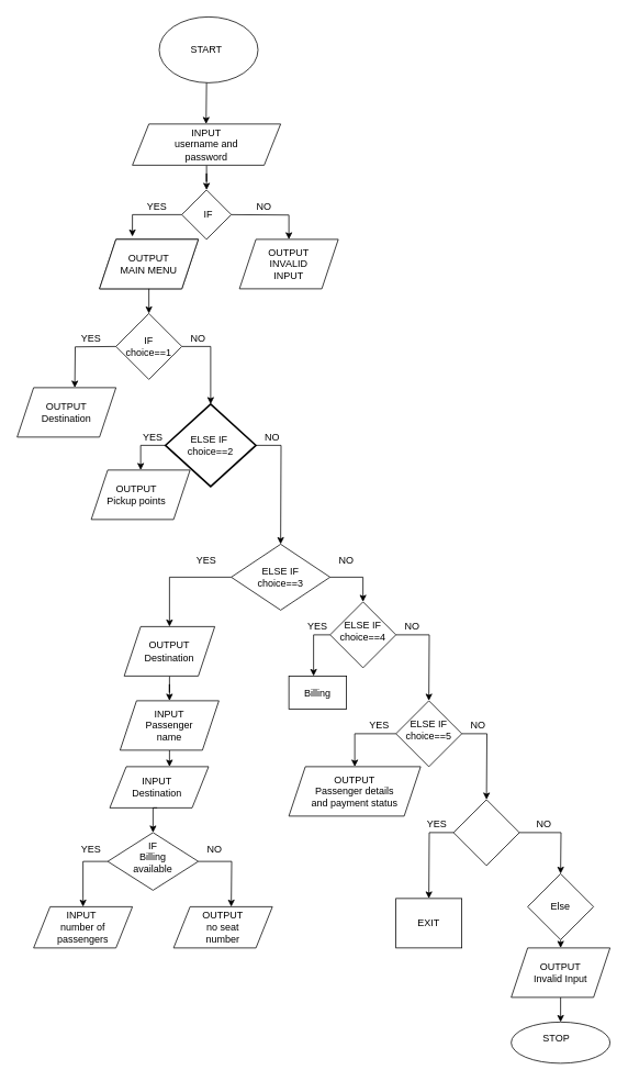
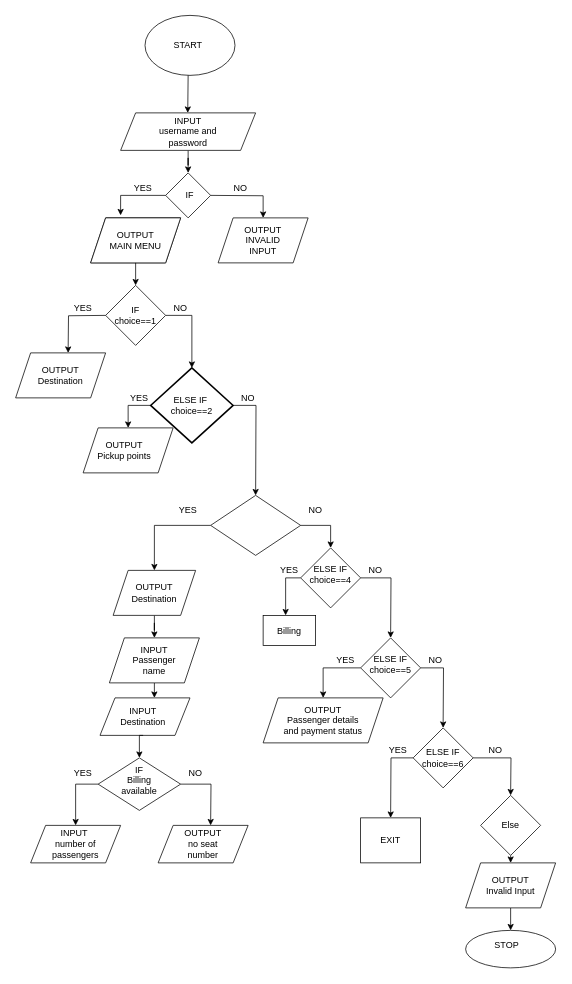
  <mxCell id="0" />
  <mxCell id="1" parent="0" />
  <mxCell id="2" value="" style="ellipse;whiteSpace=wrap;html=1;" parent="1" vertex="1"><mxGeometry x="192.5" y="20" width="120" height="80" as="geometry" /></mxCell>
  <mxCell id="3" value="START" style="text;html=1;strokeColor=none;fillColor=none;align=center;verticalAlign=middle;whiteSpace=wrap;rounded=0;" parent="1" vertex="1"><mxGeometry x="230" y="50" width="40" height="20" as="geometry" /></mxCell>
  <mxCell id="4" style="edgeStyle=orthogonalEdgeStyle;rounded=0;orthogonalLoop=1;jettySize=auto;html=1;exitX=0.5;exitY=1;exitDx=0;exitDy=0;" parent="1" source="5" target="8" edge="1"><mxGeometry relative="1" as="geometry"><mxPoint x="250" y="240" as="targetPoint" /></mxGeometry></mxCell>
  <mxCell id="5" value="" style="shape=parallelogram;perimeter=parallelogramPerimeter;whiteSpace=wrap;html=1;fixedSize=1;" parent="1" vertex="1"><mxGeometry x="160" y="150" width="180" height="50" as="geometry" /></mxCell>
  <mxCell id="6" value="" style="endArrow=classic;html=1;" parent="1" edge="1"><mxGeometry width="50" height="50" relative="1" as="geometry"><mxPoint x="250" y="100" as="sourcePoint" /><mxPoint x="249.5" y="150" as="targetPoint" /></mxGeometry></mxCell>
  <mxCell id="7" value="INPUT&lt;br&gt;username and password" style="text;html=1;strokeColor=none;fillColor=none;align=center;verticalAlign=middle;whiteSpace=wrap;rounded=0;" parent="1" vertex="1"><mxGeometry x="190" y="160" width="120" height="30" as="geometry" /></mxCell>
  <mxCell id="8" value="" style="rhombus;whiteSpace=wrap;html=1;" parent="1" vertex="1"><mxGeometry x="220" y="230" width="60" height="60" as="geometry" /></mxCell>
  <mxCell id="9" style="edgeStyle=orthogonalEdgeStyle;rounded=0;orthogonalLoop=1;jettySize=auto;html=1;" parent="1" target="14" edge="1"><mxGeometry relative="1" as="geometry"><mxPoint x="350" y="320" as="targetPoint" /><mxPoint x="280" y="260" as="sourcePoint" /></mxGeometry></mxCell>
  <mxCell id="10" style="edgeStyle=orthogonalEdgeStyle;rounded=0;orthogonalLoop=1;jettySize=auto;html=1;exitX=0;exitY=0.5;exitDx=0;exitDy=0;entryX=0.333;entryY=-0.057;entryDx=0;entryDy=0;entryPerimeter=0;" parent="1" source="8" target="13" edge="1"><mxGeometry relative="1" as="geometry"><mxPoint x="160" y="320" as="targetPoint" /></mxGeometry></mxCell>
  <mxCell id="11" value="IF" style="text;html=1;strokeColor=none;fillColor=none;align=center;verticalAlign=middle;whiteSpace=wrap;rounded=0;" parent="1" vertex="1"><mxGeometry x="235" y="230" width="35" height="60" as="geometry" /></mxCell>
  <mxCell id="12" value="" style="shape=parallelogram;perimeter=parallelogramPerimeter;whiteSpace=wrap;html=1;fixedSize=1;" parent="1" vertex="1"><mxGeometry x="120" y="290" width="120" height="60" as="geometry" /></mxCell>
  <mxCell id="13" value="" style="shape=parallelogram;perimeter=parallelogramPerimeter;whiteSpace=wrap;html=1;fixedSize=1;" parent="1" vertex="1"><mxGeometry x="120" y="290" width="120" height="60" as="geometry" /></mxCell>
  <mxCell id="14" value="" style="shape=parallelogram;perimeter=parallelogramPerimeter;whiteSpace=wrap;html=1;fixedSize=1;" parent="1" vertex="1"><mxGeometry x="290" y="290" width="120" height="60" as="geometry" /></mxCell>
  <mxCell id="15" style="edgeStyle=orthogonalEdgeStyle;rounded=0;orthogonalLoop=1;jettySize=auto;html=1;" parent="1" edge="1"><mxGeometry relative="1" as="geometry"><mxPoint x="180" y="380" as="targetPoint" /><mxPoint x="180" y="350" as="sourcePoint" /></mxGeometry></mxCell>
  <mxCell id="16" value="OUTPUT&lt;br&gt;MAIN MENU" style="text;html=1;strokeColor=none;fillColor=none;align=center;verticalAlign=middle;whiteSpace=wrap;rounded=0;" parent="1" vertex="1"><mxGeometry x="140" y="300" width="80" height="40" as="geometry" /></mxCell>
  <mxCell id="17" value="OUTPUT&lt;br&gt;INVALID INPUT" style="text;html=1;strokeColor=none;fillColor=none;align=center;verticalAlign=middle;whiteSpace=wrap;rounded=0;" parent="1" vertex="1"><mxGeometry x="310" y="300" width="80" height="40" as="geometry" /></mxCell>
  <mxCell id="18" style="edgeStyle=orthogonalEdgeStyle;rounded=0;orthogonalLoop=1;jettySize=auto;html=1;exitX=1;exitY=0.5;exitDx=0;exitDy=0;" edge="1" parent="1" source="19" target="87"><mxGeometry relative="1" as="geometry"><mxPoint x="250" y="540" as="targetPoint" /></mxGeometry></mxCell>
  <mxCell id="19" value="" style="rhombus;whiteSpace=wrap;html=1;" parent="1" vertex="1"><mxGeometry x="140" y="380" width="80" height="80" as="geometry" /></mxCell>
  <mxCell id="20" style="edgeStyle=orthogonalEdgeStyle;rounded=0;orthogonalLoop=1;jettySize=auto;html=1;" parent="1" edge="1"><mxGeometry relative="1" as="geometry"><mxPoint x="90" y="470" as="targetPoint" /><mxPoint x="140" y="420" as="sourcePoint" /></mxGeometry></mxCell>
  <mxCell id="21" value="IF choice==1" style="text;html=1;strokeColor=none;fillColor=none;align=center;verticalAlign=middle;whiteSpace=wrap;rounded=0;" parent="1" vertex="1"><mxGeometry x="160" y="400" width="40" height="40" as="geometry" /></mxCell>
  <mxCell id="22" value="" style="shape=parallelogram;perimeter=parallelogramPerimeter;whiteSpace=wrap;html=1;fixedSize=1;" parent="1" vertex="1"><mxGeometry x="20" y="470" width="120" height="60" as="geometry" /></mxCell>
  <mxCell id="23" value="OUTPUT&lt;br&gt;Destination" style="text;html=1;strokeColor=none;fillColor=none;align=center;verticalAlign=middle;whiteSpace=wrap;rounded=0;" parent="1" vertex="1"><mxGeometry x="40" y="480" width="80" height="40" as="geometry" /></mxCell>
  <mxCell id="24" style="edgeStyle=orthogonalEdgeStyle;rounded=0;orthogonalLoop=1;jettySize=auto;html=1;exitX=0;exitY=0.5;exitDx=0;exitDy=0;" parent="1" source="26" target="29" edge="1"><mxGeometry relative="1" as="geometry"><mxPoint x="160" y="750" as="targetPoint" /></mxGeometry></mxCell>
  <mxCell id="25" style="edgeStyle=orthogonalEdgeStyle;rounded=0;orthogonalLoop=1;jettySize=auto;html=1;exitX=1;exitY=0.5;exitDx=0;exitDy=0;" parent="1" source="26" target="46" edge="1"><mxGeometry relative="1" as="geometry"><mxPoint x="440" y="750" as="targetPoint" /></mxGeometry></mxCell>
  <mxCell id="26" value="" style="rhombus;whiteSpace=wrap;html=1;" parent="1" vertex="1"><mxGeometry x="280" y="660" width="120" height="80" as="geometry" /></mxCell>
- <mxCell id="27" value="ELSE IF&lt;br&gt;choice==3" style="text;html=1;strokeColor=none;fillColor=none;align=center;verticalAlign=middle;whiteSpace=wrap;rounded=0;" parent="1" vertex="1"><mxGeometry x="310" y="680" width="60" height="40" as="geometry" /></mxCell>
  <mxCell id="28" style="edgeStyle=orthogonalEdgeStyle;rounded=0;orthogonalLoop=1;jettySize=auto;html=1;exitX=0.5;exitY=1;exitDx=0;exitDy=0;" parent="1" source="29" target="32" edge="1"><mxGeometry relative="1" as="geometry"><mxPoint x="205" y="850" as="targetPoint" /></mxGeometry></mxCell>
  <mxCell id="29" value="" style="shape=parallelogram;perimeter=parallelogramPerimeter;whiteSpace=wrap;html=1;fixedSize=1;" parent="1" vertex="1"><mxGeometry x="150" y="760" width="110" height="60" as="geometry" /></mxCell>
  <mxCell id="30" value="OUTPUT&lt;br&gt;Destination" style="text;html=1;strokeColor=none;fillColor=none;align=center;verticalAlign=middle;whiteSpace=wrap;rounded=0;" parent="1" vertex="1"><mxGeometry x="180" y="780" width="50" height="20" as="geometry" /></mxCell>
  <mxCell id="31" style="edgeStyle=orthogonalEdgeStyle;rounded=0;orthogonalLoop=1;jettySize=auto;html=1;exitX=0.5;exitY=1;exitDx=0;exitDy=0;" parent="1" source="32" edge="1"><mxGeometry relative="1" as="geometry"><mxPoint x="205" y="930" as="targetPoint" /></mxGeometry></mxCell>
  <mxCell id="32" value="" style="shape=parallelogram;perimeter=parallelogramPerimeter;whiteSpace=wrap;html=1;fixedSize=1;" parent="1" vertex="1"><mxGeometry x="145" y="850" width="120" height="60" as="geometry" /></mxCell>
  <mxCell id="33" value="INPUT&lt;br&gt;Passenger name" style="text;html=1;strokeColor=none;fillColor=none;align=center;verticalAlign=middle;whiteSpace=wrap;rounded=0;" parent="1" vertex="1"><mxGeometry x="160" y="860" width="90" height="40" as="geometry" /></mxCell>
  <mxCell id="34" value="" style="shape=parallelogram;perimeter=parallelogramPerimeter;whiteSpace=wrap;html=1;fixedSize=1;" parent="1" vertex="1"><mxGeometry x="132.5" y="930" width="120" height="50" as="geometry" /></mxCell>
  <mxCell id="35" style="edgeStyle=orthogonalEdgeStyle;rounded=0;orthogonalLoop=1;jettySize=auto;html=1;exitX=0.5;exitY=1;exitDx=0;exitDy=0;entryX=0.5;entryY=0;entryDx=0;entryDy=0;" parent="1" source="36" target="39" edge="1"><mxGeometry relative="1" as="geometry" /></mxCell>
  <mxCell id="36" value="INPUT&lt;br&gt;Destination" style="text;html=1;strokeColor=none;fillColor=none;align=center;verticalAlign=middle;whiteSpace=wrap;rounded=0;" parent="1" vertex="1"><mxGeometry x="150" y="930" width="80" height="50" as="geometry" /></mxCell>
  <mxCell id="37" style="edgeStyle=orthogonalEdgeStyle;rounded=0;orthogonalLoop=1;jettySize=auto;html=1;exitX=0;exitY=0.5;exitDx=0;exitDy=0;" parent="1" source="39" edge="1"><mxGeometry relative="1" as="geometry"><mxPoint x="100" y="1100" as="targetPoint" /><Array as="points"><mxPoint x="100" y="1045" /><mxPoint x="100" y="1090" /></Array></mxGeometry></mxCell>
  <mxCell id="38" style="edgeStyle=orthogonalEdgeStyle;rounded=0;orthogonalLoop=1;jettySize=auto;html=1;exitX=1;exitY=0.5;exitDx=0;exitDy=0;" parent="1" source="39" edge="1"><mxGeometry relative="1" as="geometry"><mxPoint x="280" y="1100" as="targetPoint" /></mxGeometry></mxCell>
  <mxCell id="39" value="" style="rhombus;whiteSpace=wrap;html=1;" parent="1" vertex="1"><mxGeometry x="130" y="1010" width="110" height="70" as="geometry" /></mxCell>
  <mxCell id="40" value="IF&lt;br&gt;Billing available" style="text;html=1;strokeColor=none;fillColor=none;align=center;verticalAlign=middle;whiteSpace=wrap;rounded=0;" parent="1" vertex="1"><mxGeometry x="150" y="1000" width="70" height="80" as="geometry" /></mxCell>
  <mxCell id="41" value="" style="shape=parallelogram;perimeter=parallelogramPerimeter;whiteSpace=wrap;html=1;fixedSize=1;" parent="1" vertex="1"><mxGeometry x="40" y="1100" width="120" height="50" as="geometry" /></mxCell>
  <mxCell id="42" value="" style="shape=parallelogram;perimeter=parallelogramPerimeter;whiteSpace=wrap;html=1;fixedSize=1;" parent="1" vertex="1"><mxGeometry x="210" y="1100" width="120" height="50" as="geometry" /></mxCell>
  <mxCell id="43" value="OUTPUT&lt;br&gt;no seat&lt;br&gt;number" style="text;html=1;strokeColor=none;fillColor=none;align=center;verticalAlign=middle;whiteSpace=wrap;rounded=0;" parent="1" vertex="1"><mxGeometry x="230" y="1100" width="80" height="50" as="geometry" /></mxCell>
  <mxCell id="44" style="edgeStyle=orthogonalEdgeStyle;rounded=0;orthogonalLoop=1;jettySize=auto;html=1;exitX=0;exitY=0.5;exitDx=0;exitDy=0;" parent="1" source="46" target="48" edge="1"><mxGeometry relative="1" as="geometry"><mxPoint x="380" y="830" as="targetPoint" /><Array as="points"><mxPoint x="380" y="770" /></Array></mxGeometry></mxCell>
  <mxCell id="45" style="edgeStyle=orthogonalEdgeStyle;rounded=0;orthogonalLoop=1;jettySize=auto;html=1;exitX=1;exitY=0.5;exitDx=0;exitDy=0;" parent="1" source="46" edge="1"><mxGeometry relative="1" as="geometry"><mxPoint x="520" y="850" as="targetPoint" /></mxGeometry></mxCell>
  <mxCell id="46" value="" style="rhombus;whiteSpace=wrap;html=1;" parent="1" vertex="1"><mxGeometry x="400" y="730" width="80" height="80" as="geometry" /></mxCell>
  <mxCell id="47" value="ELSE IF&lt;br&gt;choice==4" style="text;html=1;strokeColor=none;fillColor=none;align=center;verticalAlign=middle;whiteSpace=wrap;rounded=0;" parent="1" vertex="1"><mxGeometry x="410" y="750" width="60" height="30" as="geometry" /></mxCell>
  <mxCell id="48" value="" style="rounded=0;whiteSpace=wrap;html=1;" parent="1" vertex="1"><mxGeometry x="350" y="820" width="70" height="40" as="geometry" /></mxCell>
  <mxCell id="49" value="Billing" style="text;html=1;strokeColor=none;fillColor=none;align=center;verticalAlign=middle;whiteSpace=wrap;rounded=0;" parent="1" vertex="1"><mxGeometry x="340" y="840" width="90" as="geometry" /></mxCell>
  <mxCell id="50" style="edgeStyle=orthogonalEdgeStyle;rounded=0;orthogonalLoop=1;jettySize=auto;html=1;exitX=0;exitY=0.5;exitDx=0;exitDy=0;" parent="1" source="52" target="54" edge="1"><mxGeometry relative="1" as="geometry"><mxPoint x="450" y="940" as="targetPoint" /></mxGeometry></mxCell>
  <mxCell id="51" style="edgeStyle=orthogonalEdgeStyle;rounded=0;orthogonalLoop=1;jettySize=auto;html=1;exitX=1;exitY=0.5;exitDx=0;exitDy=0;" parent="1" source="52" edge="1"><mxGeometry relative="1" as="geometry"><mxPoint x="590" y="970" as="targetPoint" /></mxGeometry></mxCell>
  <mxCell id="52" value="" style="rhombus;whiteSpace=wrap;html=1;" parent="1" vertex="1"><mxGeometry x="480" y="850" width="80" height="80" as="geometry" /></mxCell>
  <mxCell id="53" value="ELSE IF&lt;br&gt;choice==5" style="text;html=1;strokeColor=none;fillColor=none;align=center;verticalAlign=middle;whiteSpace=wrap;rounded=0;" parent="1" vertex="1"><mxGeometry x="500" y="870" width="40" height="30" as="geometry" /></mxCell>
  <mxCell id="54" value="" style="shape=parallelogram;perimeter=parallelogramPerimeter;whiteSpace=wrap;html=1;fixedSize=1;" parent="1" vertex="1"><mxGeometry x="350" y="930" width="160" height="60" as="geometry" /></mxCell>
  <mxCell id="55" value="OUTPUT&lt;br&gt;Passenger details&lt;br&gt;and payment status" style="text;html=1;strokeColor=none;fillColor=none;align=center;verticalAlign=middle;whiteSpace=wrap;rounded=0;" parent="1" vertex="1"><mxGeometry x="370" y="930" width="120" height="60" as="geometry" /></mxCell>
  <mxCell id="56" style="edgeStyle=orthogonalEdgeStyle;rounded=0;orthogonalLoop=1;jettySize=auto;html=1;exitX=0;exitY=0.5;exitDx=0;exitDy=0;" parent="1" source="58" edge="1"><mxGeometry relative="1" as="geometry"><mxPoint x="520" y="1090" as="targetPoint" /></mxGeometry></mxCell>
  <mxCell id="57" style="edgeStyle=orthogonalEdgeStyle;rounded=0;orthogonalLoop=1;jettySize=auto;html=1;exitX=1;exitY=0.5;exitDx=0;exitDy=0;" parent="1" source="58" edge="1"><mxGeometry relative="1" as="geometry"><mxPoint x="680" y="1060" as="targetPoint" /></mxGeometry></mxCell>
  <mxCell id="58" value="" style="rhombus;whiteSpace=wrap;html=1;" parent="1" vertex="1"><mxGeometry x="550" y="970" width="80" height="80" as="geometry" /></mxCell>
+ <mxCell id="59" value="ELSE IF&lt;br&gt;choice==6" style="text;html=1;strokeColor=none;fillColor=none;align=center;verticalAlign=middle;whiteSpace=wrap;rounded=0;" parent="1" vertex="1"><mxGeometry x="570" y="990" width="40" height="40" as="geometry" /></mxCell>
  <mxCell id="60" value="" style="rounded=0;whiteSpace=wrap;html=1;" parent="1" vertex="1"><mxGeometry x="480" y="1090" width="80" height="60" as="geometry" /></mxCell>
  <mxCell id="61" value="EXIT" style="text;html=1;strokeColor=none;fillColor=none;align=center;verticalAlign=middle;whiteSpace=wrap;rounded=0;" parent="1" vertex="1"><mxGeometry x="480" y="1110" width="80" height="20" as="geometry" /></mxCell>
  <mxCell id="62" style="edgeStyle=orthogonalEdgeStyle;rounded=0;orthogonalLoop=1;jettySize=auto;html=1;exitX=0.5;exitY=1;exitDx=0;exitDy=0;" parent="1" source="63" edge="1"><mxGeometry relative="1" as="geometry"><mxPoint x="680" y="1150" as="targetPoint" /></mxGeometry></mxCell>
  <mxCell id="63" value="" style="rhombus;whiteSpace=wrap;html=1;" parent="1" vertex="1"><mxGeometry x="640" y="1060" width="80" height="80" as="geometry" /></mxCell>
  <mxCell id="64" value="Else" style="text;html=1;strokeColor=none;fillColor=none;align=center;verticalAlign=middle;whiteSpace=wrap;rounded=0;" parent="1" vertex="1"><mxGeometry x="660" y="1090" width="40" height="20" as="geometry" /></mxCell>
  <mxCell id="65" style="edgeStyle=orthogonalEdgeStyle;rounded=0;orthogonalLoop=1;jettySize=auto;html=1;exitX=0.5;exitY=1;exitDx=0;exitDy=0;" parent="1" source="66" edge="1"><mxGeometry relative="1" as="geometry"><mxPoint x="680" y="1240" as="targetPoint" /></mxGeometry></mxCell>
  <mxCell id="66" value="" style="shape=parallelogram;perimeter=parallelogramPerimeter;whiteSpace=wrap;html=1;fixedSize=1;" parent="1" vertex="1"><mxGeometry x="620" y="1150" width="120" height="60" as="geometry" /></mxCell>
  <mxCell id="67" value="OUTPUT&lt;br&gt;Invalid Input" style="text;html=1;strokeColor=none;fillColor=none;align=center;verticalAlign=middle;whiteSpace=wrap;rounded=0;" parent="1" vertex="1"><mxGeometry x="640" y="1160" width="80" height="40" as="geometry" /></mxCell>
  <mxCell id="68" value="" style="ellipse;whiteSpace=wrap;html=1;" parent="1" vertex="1"><mxGeometry x="620" y="1240" width="120" height="50" as="geometry" /></mxCell>
  <mxCell id="69" value="STOP" style="text;html=1;strokeColor=none;fillColor=none;align=center;verticalAlign=middle;whiteSpace=wrap;rounded=0;" parent="1" vertex="1"><mxGeometry x="640" y="1250" width="70" height="20" as="geometry" /></mxCell>
  <mxCell id="70" value="YES" style="text;html=1;strokeColor=none;fillColor=none;align=center;verticalAlign=middle;whiteSpace=wrap;rounded=0;" parent="1" vertex="1"><mxGeometry x="170" y="240" width="40" height="20" as="geometry" /></mxCell>
  <mxCell id="71" value="NO" style="text;html=1;strokeColor=none;fillColor=none;align=center;verticalAlign=middle;whiteSpace=wrap;rounded=0;" parent="1" vertex="1"><mxGeometry x="300" y="240" width="40" height="20" as="geometry" /></mxCell>
  <mxCell id="72" value="YES" style="text;html=1;strokeColor=none;fillColor=none;align=center;verticalAlign=middle;whiteSpace=wrap;rounded=0;" parent="1" vertex="1"><mxGeometry x="90" y="400" width="40" height="20" as="geometry" /></mxCell>
  <mxCell id="73" value="NO" style="text;html=1;strokeColor=none;fillColor=none;align=center;verticalAlign=middle;whiteSpace=wrap;rounded=0;" parent="1" vertex="1"><mxGeometry x="220" y="400" width="40" height="20" as="geometry" /></mxCell>
  <mxCell id="74" value="YES" style="text;html=1;strokeColor=none;fillColor=none;align=center;verticalAlign=middle;whiteSpace=wrap;rounded=0;" parent="1" vertex="1"><mxGeometry x="230" y="670" width="40" height="20" as="geometry" /></mxCell>
  <mxCell id="75" value="NO" style="text;html=1;strokeColor=none;fillColor=none;align=center;verticalAlign=middle;whiteSpace=wrap;rounded=0;" parent="1" vertex="1"><mxGeometry x="400" y="670" width="40" height="20" as="geometry" /></mxCell>
  <mxCell id="76" value="YES" style="text;html=1;strokeColor=none;fillColor=none;align=center;verticalAlign=middle;whiteSpace=wrap;rounded=0;" parent="1" vertex="1"><mxGeometry x="365" y="750" width="40" height="20" as="geometry" /></mxCell>
  <mxCell id="77" value="NO" style="text;html=1;strokeColor=none;fillColor=none;align=center;verticalAlign=middle;whiteSpace=wrap;rounded=0;" parent="1" vertex="1"><mxGeometry x="480" y="750" width="40" height="20" as="geometry" /></mxCell>
  <mxCell id="78" value="YES" style="text;html=1;strokeColor=none;fillColor=none;align=center;verticalAlign=middle;whiteSpace=wrap;rounded=0;" parent="1" vertex="1"><mxGeometry x="440" y="870" width="40" height="20" as="geometry" /></mxCell>
  <mxCell id="79" value="NO" style="text;html=1;strokeColor=none;fillColor=none;align=center;verticalAlign=middle;whiteSpace=wrap;rounded=0;" parent="1" vertex="1"><mxGeometry x="560" y="870" width="40" height="20" as="geometry" /></mxCell>
  <mxCell id="80" value="YES" style="text;html=1;strokeColor=none;fillColor=none;align=center;verticalAlign=middle;whiteSpace=wrap;rounded=0;" parent="1" vertex="1"><mxGeometry x="510" y="990" width="40" height="20" as="geometry" /></mxCell>
  <mxCell id="81" value="NO" style="text;html=1;strokeColor=none;fillColor=none;align=center;verticalAlign=middle;whiteSpace=wrap;rounded=0;" parent="1" vertex="1"><mxGeometry x="640" y="990" width="40" height="20" as="geometry" /></mxCell>
  <mxCell id="82" value="YES" style="text;html=1;strokeColor=none;fillColor=none;align=center;verticalAlign=middle;whiteSpace=wrap;rounded=0;" parent="1" vertex="1"><mxGeometry x="90" y="1020" width="40" height="20" as="geometry" /></mxCell>
  <mxCell id="83" value="NO" style="text;html=1;strokeColor=none;fillColor=none;align=center;verticalAlign=middle;whiteSpace=wrap;rounded=0;" parent="1" vertex="1"><mxGeometry x="240" y="1020" width="40" height="20" as="geometry" /></mxCell>
  <mxCell id="84" value="INPUT&amp;nbsp;&lt;br&gt;number of passengers" style="text;html=1;strokeColor=none;fillColor=none;align=center;verticalAlign=middle;whiteSpace=wrap;rounded=0;" parent="1" vertex="1"><mxGeometry x="60" y="1100" width="80" height="50" as="geometry" /></mxCell>
  <mxCell id="85" style="edgeStyle=orthogonalEdgeStyle;rounded=0;orthogonalLoop=1;jettySize=auto;html=1;exitX=0;exitY=0.5;exitDx=0;exitDy=0;exitPerimeter=0;" edge="1" parent="1" source="87" target="88"><mxGeometry relative="1" as="geometry"><mxPoint x="170" y="600" as="targetPoint" /></mxGeometry></mxCell>
  <mxCell id="86" style="edgeStyle=orthogonalEdgeStyle;rounded=0;orthogonalLoop=1;jettySize=auto;html=1;exitX=1;exitY=0.5;exitDx=0;exitDy=0;exitPerimeter=0;" edge="1" parent="1" source="87"><mxGeometry relative="1" as="geometry"><mxPoint x="340" y="660" as="targetPoint" /></mxGeometry></mxCell>
  <mxCell id="87" value="ELSE IF&amp;nbsp;&lt;br&gt;choice==2" style="strokeWidth=2;html=1;shape=mxgraph.flowchart.decision;whiteSpace=wrap;" vertex="1" parent="1"><mxGeometry x="200" y="490" width="110" height="100" as="geometry" /></mxCell>
  <mxCell id="88" value="" style="shape=parallelogram;perimeter=parallelogramPerimeter;whiteSpace=wrap;html=1;fixedSize=1;" vertex="1" parent="1"><mxGeometry x="110" y="570" width="120" height="60" as="geometry" /></mxCell>
  <mxCell id="89" value="OUTPUT&lt;br&gt;Pickup points" style="text;html=1;strokeColor=none;fillColor=none;align=center;verticalAlign=middle;whiteSpace=wrap;rounded=0;" vertex="1" parent="1"><mxGeometry x="120" y="570" width="90" height="60" as="geometry" /></mxCell>
  <mxCell id="90" value="YES" style="text;html=1;strokeColor=none;fillColor=none;align=center;verticalAlign=middle;whiteSpace=wrap;rounded=0;" vertex="1" parent="1"><mxGeometry x="165" y="520" width="40" height="20" as="geometry" /></mxCell>
  <mxCell id="91" value="NO" style="text;html=1;strokeColor=none;fillColor=none;align=center;verticalAlign=middle;whiteSpace=wrap;rounded=0;" vertex="1" parent="1"><mxGeometry x="310" y="520" width="40" height="20" as="geometry" /></mxCell>
